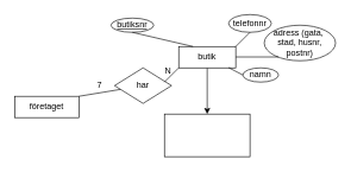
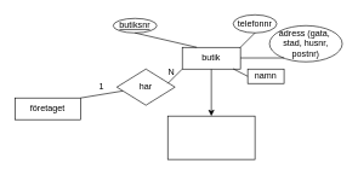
  <mxCell id="0" />
  <mxCell id="1" parent="0" />
  <mxCell id="2" value="företaget" style="whiteSpace=wrap;html=1;align=center;" vertex="1" parent="1"><mxGeometry x="20" y="135" width="90" height="30" as="geometry" /></mxCell>
  <mxCell id="3" value="" style="endArrow=none;html=1;rounded=0;" edge="1" parent="1" target="4"><mxGeometry relative="1" as="geometry"><mxPoint x="110" y="135" as="sourcePoint" /><mxPoint x="160" y="125" as="targetPoint" /></mxGeometry></mxCell>
  <mxCell id="4" value="har" style="shape=rhombus;perimeter=rhombusPerimeter;whiteSpace=wrap;html=1;align=center;" vertex="1" parent="1"><mxGeometry x="160" y="95" width="80" height="50" as="geometry" /></mxCell>
  <mxCell id="5" value="" style="edgeStyle=none;html=1;strokeColor=default;rounded=1;" edge="1" parent="1" source="6" target="18"><mxGeometry relative="1" as="geometry" /></mxCell>
  <mxCell id="6" value="butik" style="whiteSpace=wrap;html=1;align=center;" vertex="1" parent="1"><mxGeometry x="250" y="65" width="80" height="30" as="geometry" /></mxCell>
  <mxCell id="7" value="" style="endArrow=none;html=1;" edge="1" parent="1"><mxGeometry width="50" height="50" relative="1" as="geometry"><mxPoint x="230" y="115" as="sourcePoint" /><mxPoint x="250" y="95" as="targetPoint" /></mxGeometry></mxCell>
  <mxCell id="8" value="butiksnr" style="ellipse;whiteSpace=wrap;html=1;align=center;fontStyle=4;" vertex="1" parent="1"><mxGeometry x="155" y="25" width="60" height="20" as="geometry" /></mxCell>
  <mxCell id="9" value="" style="endArrow=none;html=1;entryX=0.5;entryY=1;entryDx=0;entryDy=0;" edge="1" parent="1" target="8"><mxGeometry width="50" height="50" relative="1" as="geometry"><mxPoint x="270" y="65" as="sourcePoint" /><mxPoint x="290" y="35" as="targetPoint" /></mxGeometry></mxCell>
  <mxCell id="10" value="telefonnr" style="ellipse;whiteSpace=wrap;html=1;align=center;" vertex="1" parent="1"><mxGeometry x="320" y="20" width="60" height="25" as="geometry" /></mxCell>
  <mxCell id="11" value="adress (gata,&amp;nbsp;&lt;br&gt;stad, husnr, postnr)" style="ellipse;whiteSpace=wrap;html=1;align=center;" vertex="1" parent="1"><mxGeometry x="370" y="35" width="100" height="50" as="geometry" /></mxCell>
  <mxCell id="12" value="" style="endArrow=none;html=1;" edge="1" parent="1"><mxGeometry width="50" height="50" relative="1" as="geometry"><mxPoint x="330" y="65" as="sourcePoint" /><mxPoint x="350" y="45" as="targetPoint" /></mxGeometry></mxCell>
  <mxCell id="13" value="" style="endArrow=none;html=1;rounded=0;" edge="1" parent="1"><mxGeometry relative="1" as="geometry"><mxPoint x="330" y="79.66" as="sourcePoint" /><mxPoint x="390" y="79.66" as="targetPoint" /></mxGeometry></mxCell>
- <mxCell id="14" value="namn" style="ellipse;whiteSpace=wrap;html=1;align=center;" vertex="1" parent="1"><mxGeometry x="340" y="95" width="50" height="20" as="geometry" /></mxCell>
+ <mxCell id="14" value="namn" style="whiteSpace=wrap;html=1;align=center;rounded=0;" vertex="1" parent="1"><mxGeometry x="340" y="95" width="50" height="20" as="geometry" /></mxCell>
  <mxCell id="15" value="" style="endArrow=none;html=1;rounded=0;entryX=0;entryY=0.5;entryDx=0;entryDy=0;" edge="1" parent="1" target="14"><mxGeometry relative="1" as="geometry"><mxPoint x="320" y="94.66" as="sourcePoint" /><mxPoint x="340" y="115" as="targetPoint" /></mxGeometry></mxCell>
- <mxCell id="16" value="7" style="text;strokeColor=none;align=center;fillColor=none;html=1;verticalAlign=middle;whiteSpace=wrap;rounded=0;" vertex="1" parent="1"><mxGeometry x="124" y="115" width="30" height="10" as="geometry" /></mxCell>
+ <mxCell id="16" value="1" style="text;strokeColor=none;align=center;fillColor=none;html=1;verticalAlign=middle;whiteSpace=wrap;rounded=0;" vertex="1" parent="1"><mxGeometry x="124" y="115" width="30" height="10" as="geometry" /></mxCell>
  <mxCell id="17" value="N" style="text;html=1;align=center;verticalAlign=middle;resizable=0;points=[];autosize=1;strokeColor=none;fillColor=none;" vertex="1" parent="1"><mxGeometry x="220" y="85" width="30" height="30" as="geometry" /></mxCell>
  <mxCell id="18" value="" style="whiteSpace=wrap;html=1;" vertex="1" parent="1"><mxGeometry x="230" y="160" width="120" height="60" as="geometry" /></mxCell>
